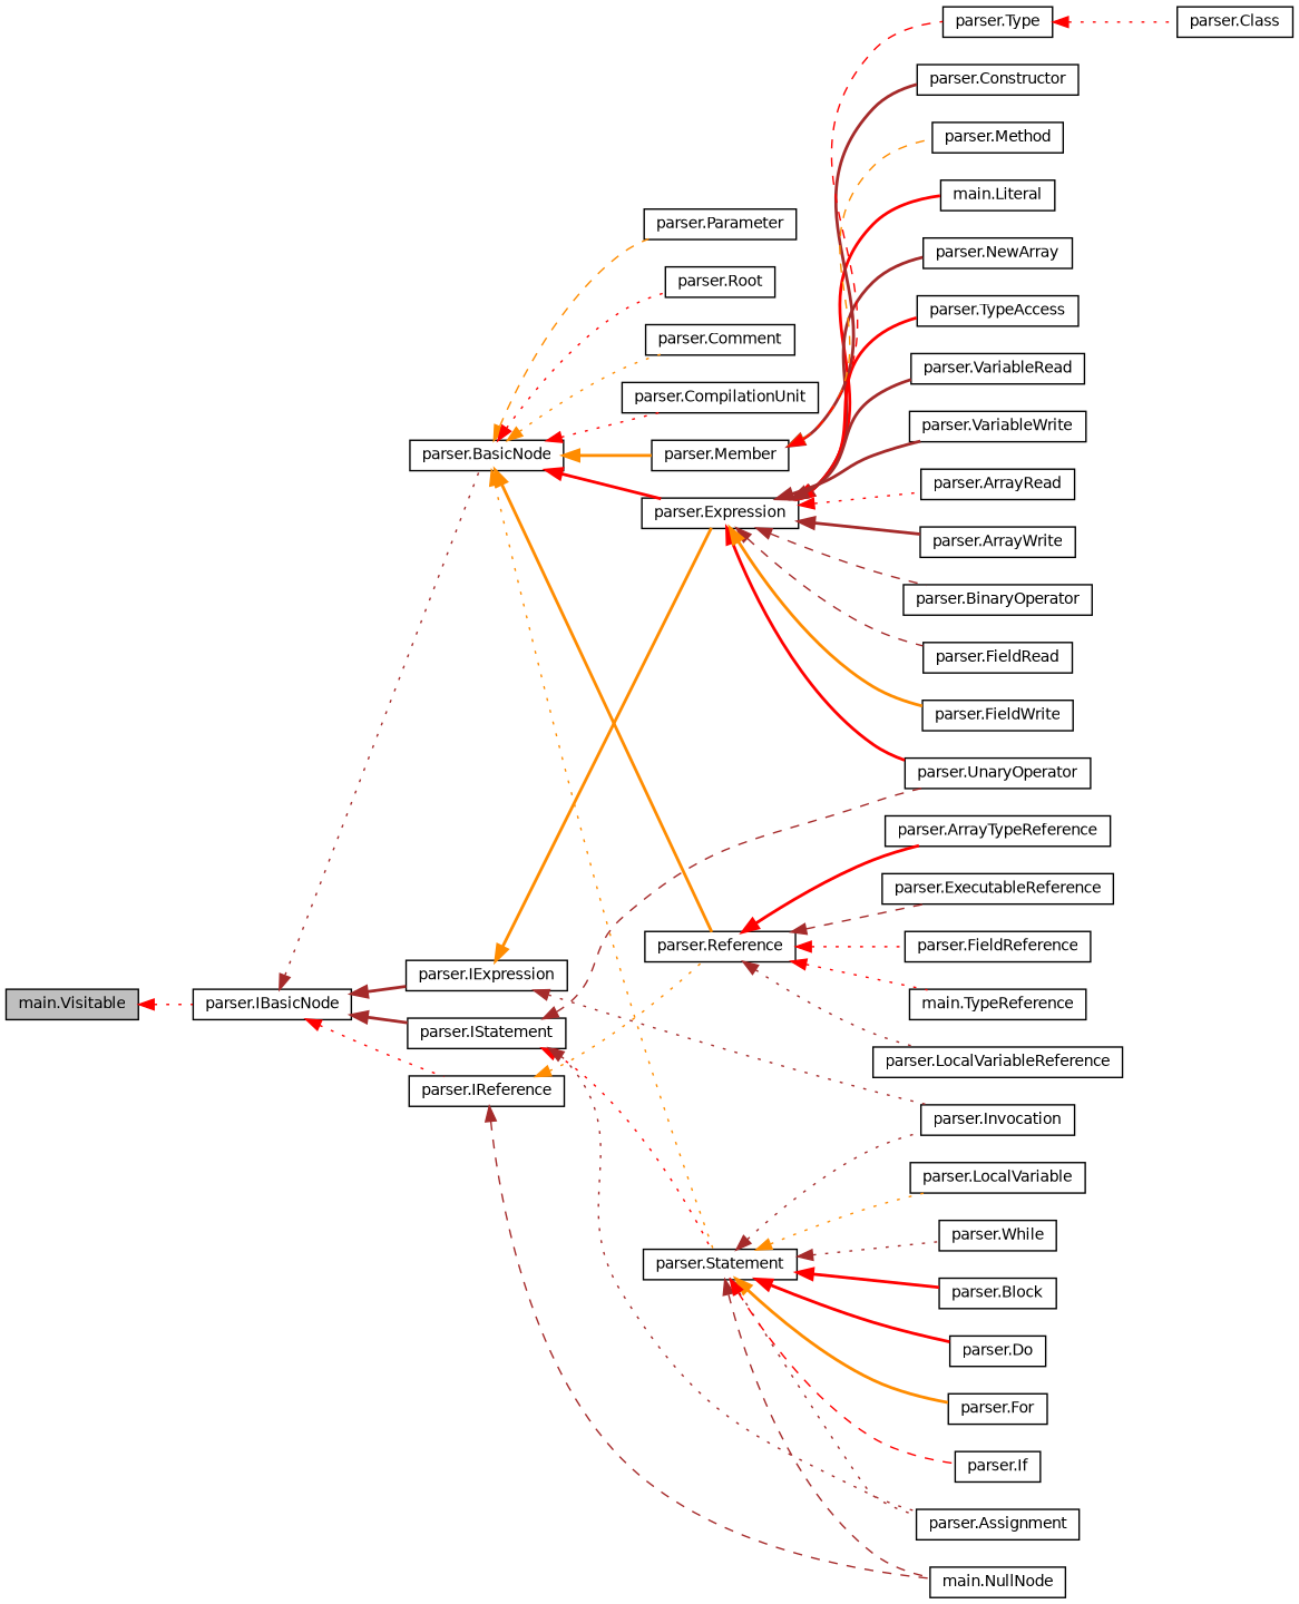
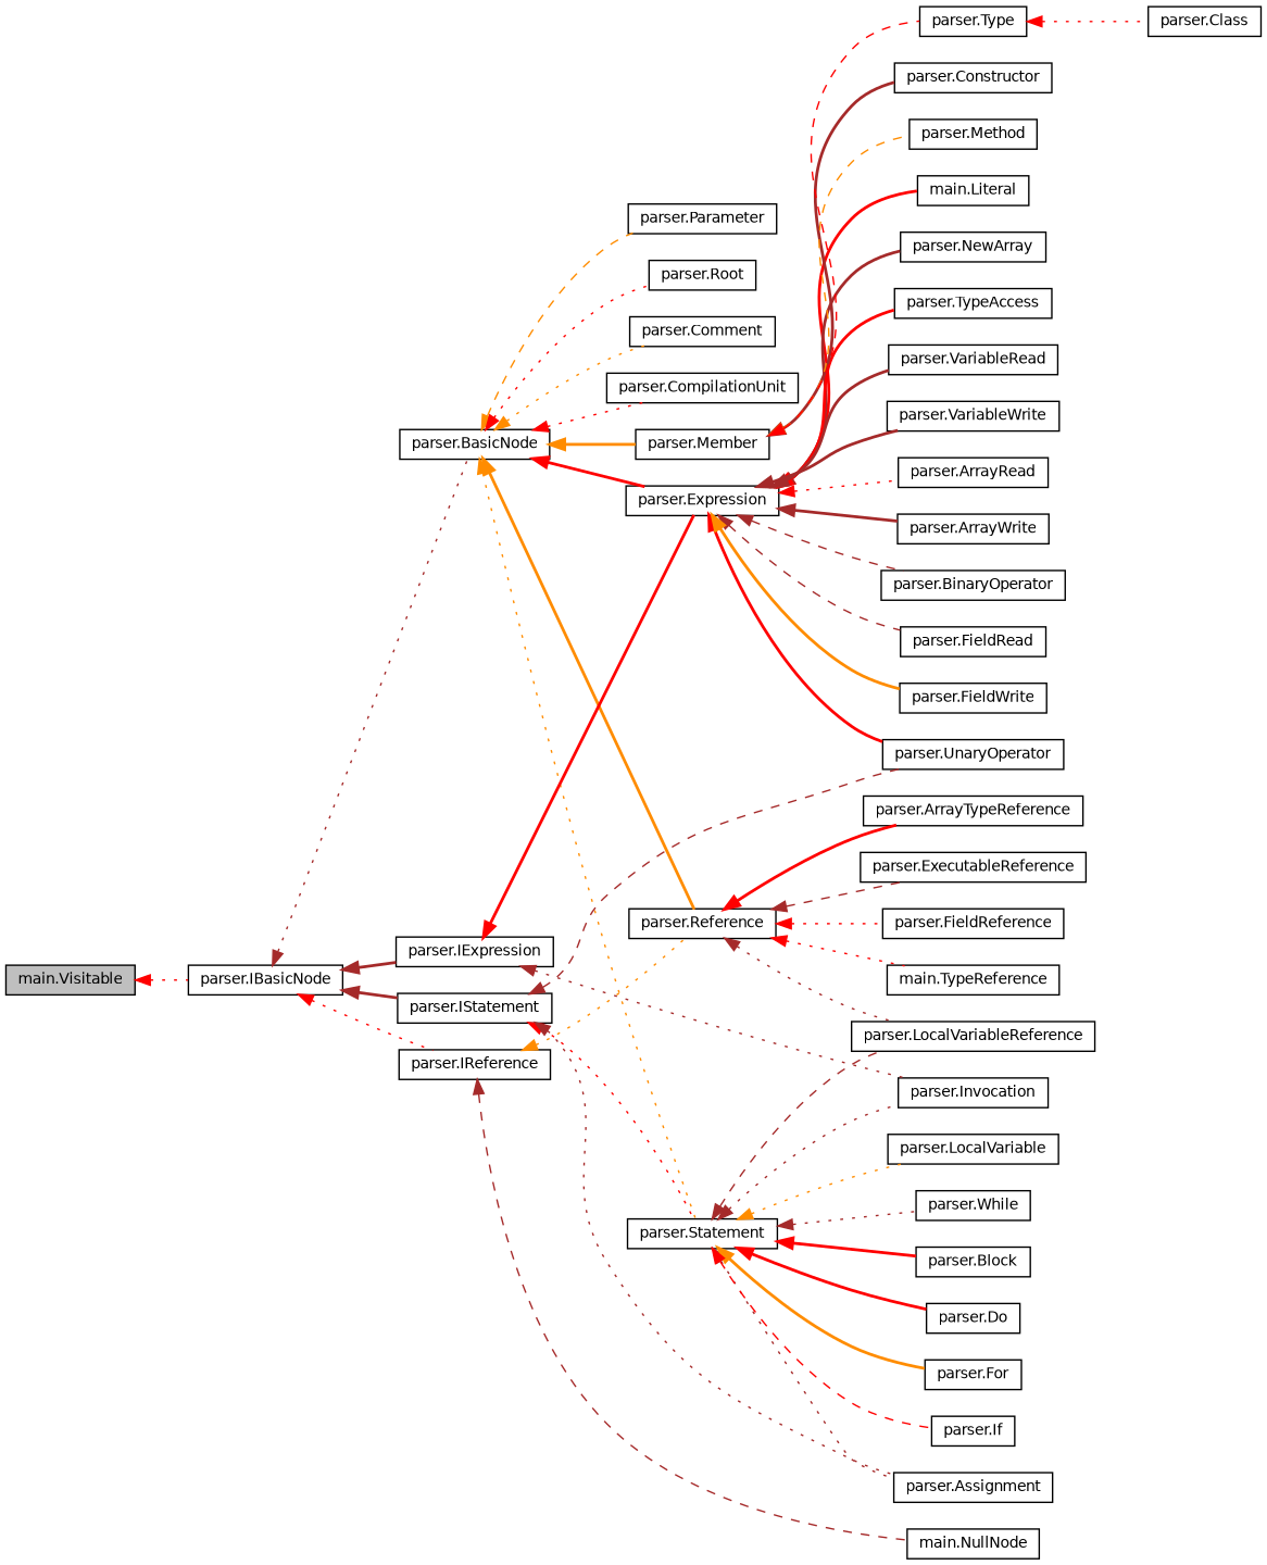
  digraph {
    rankdir=LR
    node [color=black fillcolor=white fontname=Helvetica fontsize=10 shape=record style=filled]
    edge [color=brown dir=back fontname=Helvetica fontsize=10 labelfontname=Helvetica labelfontsize=10 style=dotted]
    n1 [fillcolor=grey75 fontcolor=black height=0.2 label="main.Visitable" width=0.4]
    n2 [height=0.2 label="parser.IBasicNode" width=0.4]
    n3 [height=0.2 label="parser.BasicNode" width=0.4]
    n4 [height=0.2 label="parser.IExpression" width=0.4]
    n5 [height=0.2 label="parser.IReference" width=0.4]
    n6 [height=0.2 label="parser.IStatement" width=0.4]
    n7 [height=0.2 label="parser.Comment" width=0.4]
    n8 [height=0.2 label="parser.CompilationUnit" width=0.4]
    n9 [height=0.2 label="parser.Expression" width=0.4]
    n10 [height=0.2 label="parser.Member" width=0.4]
    n11 [height=0.2 label="parser.Parameter" width=0.4]
    n12 [height=0.2 label="parser.Reference" width=0.4]
    n13 [height=0.2 label="parser.Root" width=0.4]
    n14 [height=0.2 label="parser.Statement" width=0.4]
    n15 [height=0.2 label="parser.Invocation" width=0.4]
    n16 [height=0.2 label="main.NullNode" width=0.4]
    n17 [height=0.2 label="parser.UnaryOperator" width=0.4]
    n18 [height=0.2 label="parser.Assignment" width=0.4]
    n19 [height=0.2 label="parser.ArrayRead" width=0.4]
    n20 [height=0.2 label="parser.ArrayWrite" width=0.4]
    n21 [height=0.2 label="parser.BinaryOperator" width=0.4]
    n22 [height=0.2 label="parser.FieldRead" width=0.4]
    n23 [height=0.2 label="parser.FieldWrite" width=0.4]
    n24 [height=0.2 label="main.Literal" width=0.4]
    n25 [height=0.2 label="parser.NewArray" width=0.4]
    n26 [height=0.2 label="parser.TypeAccess" width=0.4]
    n27 [height=0.2 label="parser.VariableRead" width=0.4]
    n28 [height=0.2 label="parser.VariableWrite" width=0.4]
    n29 [height=0.2 label="parser.Constructor" width=0.4]
    n30 [height=0.2 label="parser.Method" width=0.4]
    n31 [height=0.2 label="parser.Type" width=0.4]
    n32 [height=0.2 label="parser.ArrayTypeReference" width=0.4]
    n33 [height=0.2 label="parser.ExecutableReference" width=0.4]
    n34 [height=0.2 label="parser.FieldReference" width=0.4]
    n35 [height=0.2 label="parser.LocalVariableReference" width=0.4]
    n36 [height=0.2 label="main.TypeReference" width=0.4]
    n37 [height=0.2 label="parser.Block" width=0.4]
    n38 [height=0.2 label="parser.Do" width=0.4]
    n39 [height=0.2 label="parser.For" width=0.4]
    n40 [height=0.2 label="parser.If" width=0.4]
    n41 [height=0.2 label="parser.LocalVariable" width=0.4]
    n42 [height=0.2 label="parser.While" width=0.4]
    n43 [height=0.2 label="parser.Class" width=0.4]
    n1 -> n2 [color=red]
    n2 -> n3
    n2 -> n4 [style=bold]
    n2 -> n5 [color=red]
    n2 -> n6 [style=bold]
    n3 -> n7 [color=darkorange]
    n3 -> n8 [color=red]
    n3 -> n9 [color=red style=bold]
    n3 -> n10 [color=darkorange style=bold]
    n3 -> n11 [color=darkorange style=dashed]
    n3 -> n12 [color=darkorange style=bold]
    n3 -> n13 [color=red]
    n3 -> n14 [color=darkorange]
-   n4 -> n9 [color=darkorange style=bold]
+   n4 -> n9 [color=red style=bold]
    n4 -> n15
    n5 -> n12 [color=darkorange]
    n5 -> n16 [style=dashed]
    n6 -> n14 [color=red]
    n6 -> n17 [style=dashed]
    n6 -> n18
    n9 -> n17 [color=red style=bold]
    n9 -> n19 [color=red]
    n9 -> n20 [style=bold]
    n9 -> n21 [style=dashed]
    n9 -> n22 [style=dashed]
    n9 -> n23 [color=darkorange style=bold]
    n9 -> n24 [color=red style=bold]
    n9 -> n25 [style=bold]
    n9 -> n26 [color=red style=bold]
    n9 -> n27 [style=bold]
    n9 -> n28 [style=bold]
    n10 -> n29 [style=bold]
    n10 -> n30 [color=darkorange style=dashed]
    n10 -> n31 [color=red style=dashed]
    n12 -> n32 [color=red style=bold]
    n12 -> n33 [style=dashed]
    n12 -> n34 [color=red]
    n12 -> n35
    n12 -> n36 [color=red]
    n14 -> n15
-   n14 -> n16 [style=dashed]
+   n14 -> n35 [style=dashed]
    n14 -> n18
    n14 -> n37 [color=red style=bold]
    n14 -> n38 [color=red style=bold]
    n14 -> n39 [color=darkorange style=bold]
    n14 -> n40 [color=red style=dashed]
    n14 -> n41 [color=darkorange]
    n14 -> n42
    n31 -> n43 [color=red]
  }
